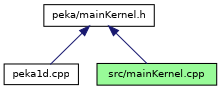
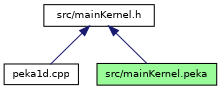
  digraph {
    node [color=black fillcolor=white fontname=Helvetica fontsize=10 shape=record style=filled]
    edge [color=midnightblue dir=back fontname=Helvetica fontsize=10 labelfontname=Helvetica labelfontsize=10 style=solid]
-   n1 [fontcolor=black height=0.2 label="peka/mainKernel.h" width=0.4]
+   n1 [fontcolor=black height=0.2 label="src/mainKernel.h" width=0.4]
    n2 [height=0.2 label="peka1d.cpp" width=0.4]
-   n3 [fillcolor=palegreen height=0.2 label="src/mainKernel.cpp" width=0.4]
+   n3 [fillcolor=palegreen height=0.2 label="src/mainKernel.peka" width=0.4]
    n1 -> n2
    n1 -> n3
  }
